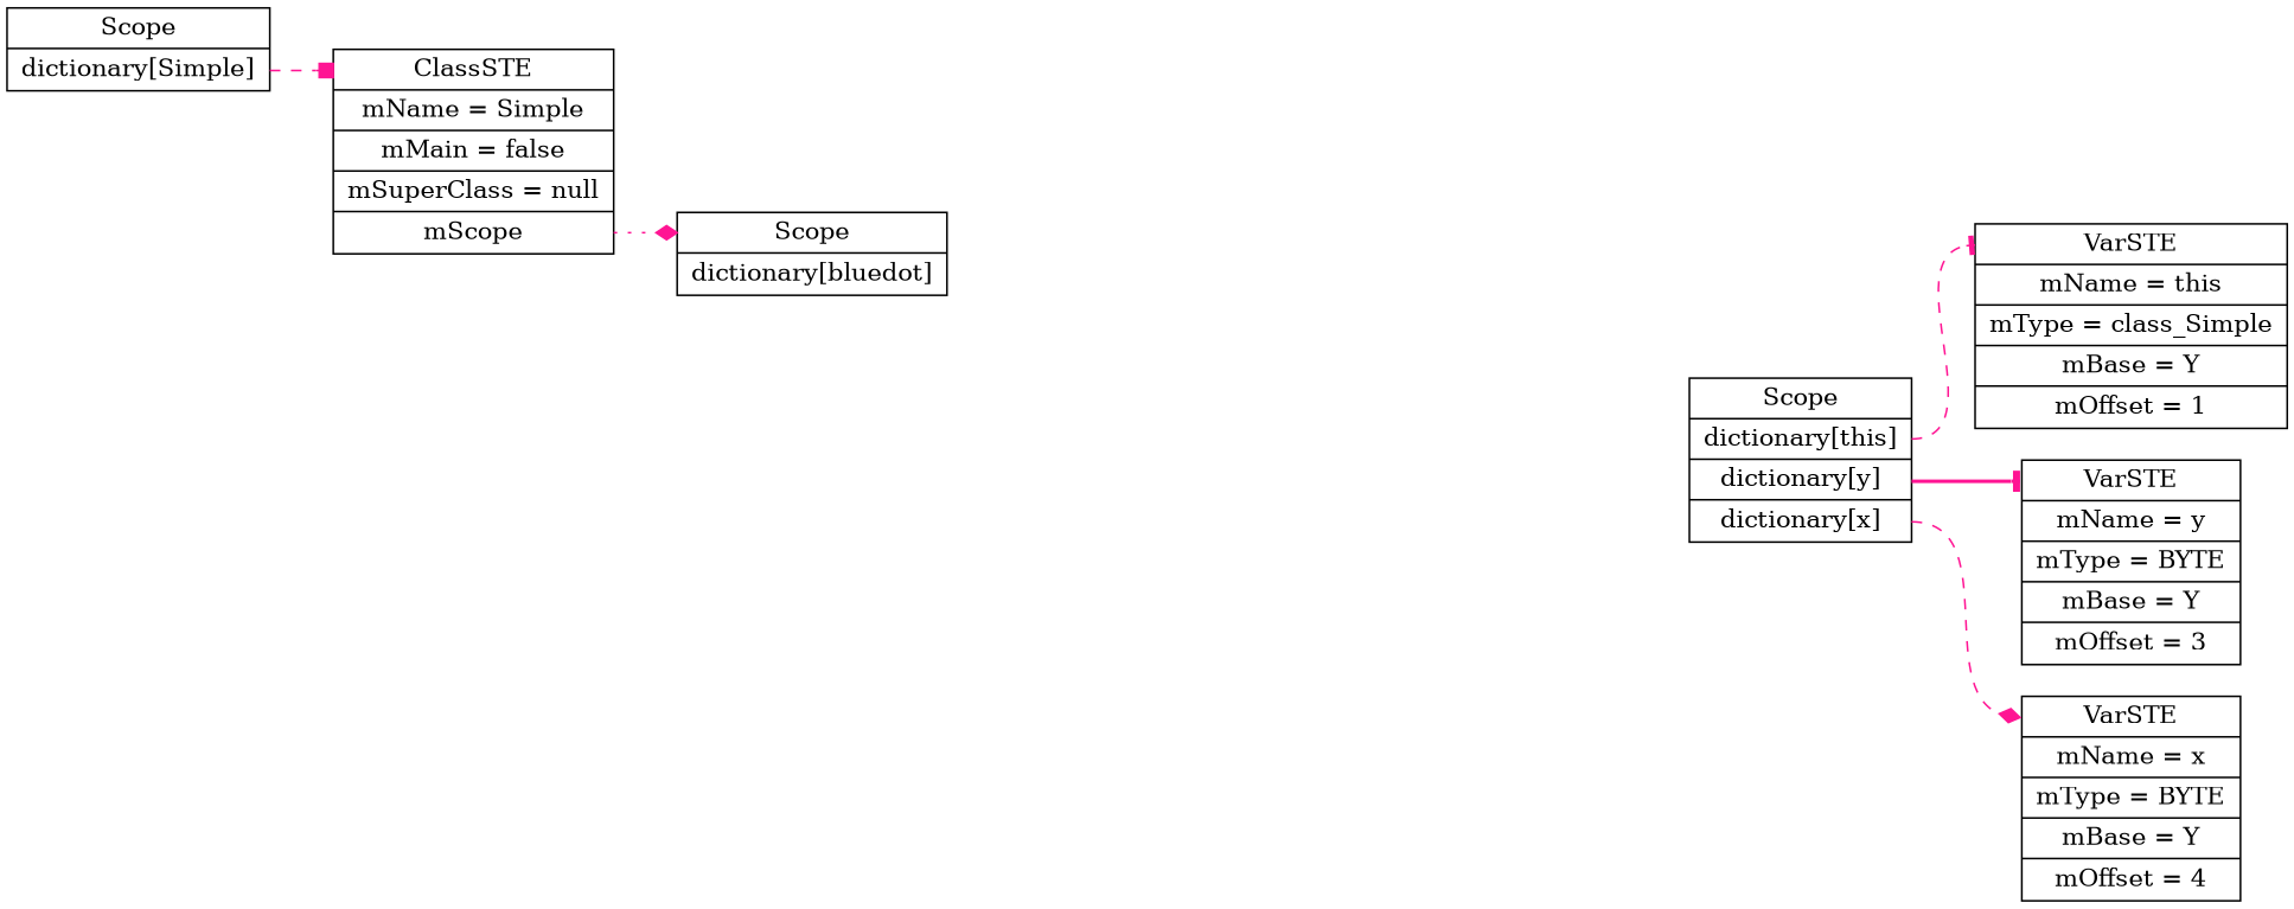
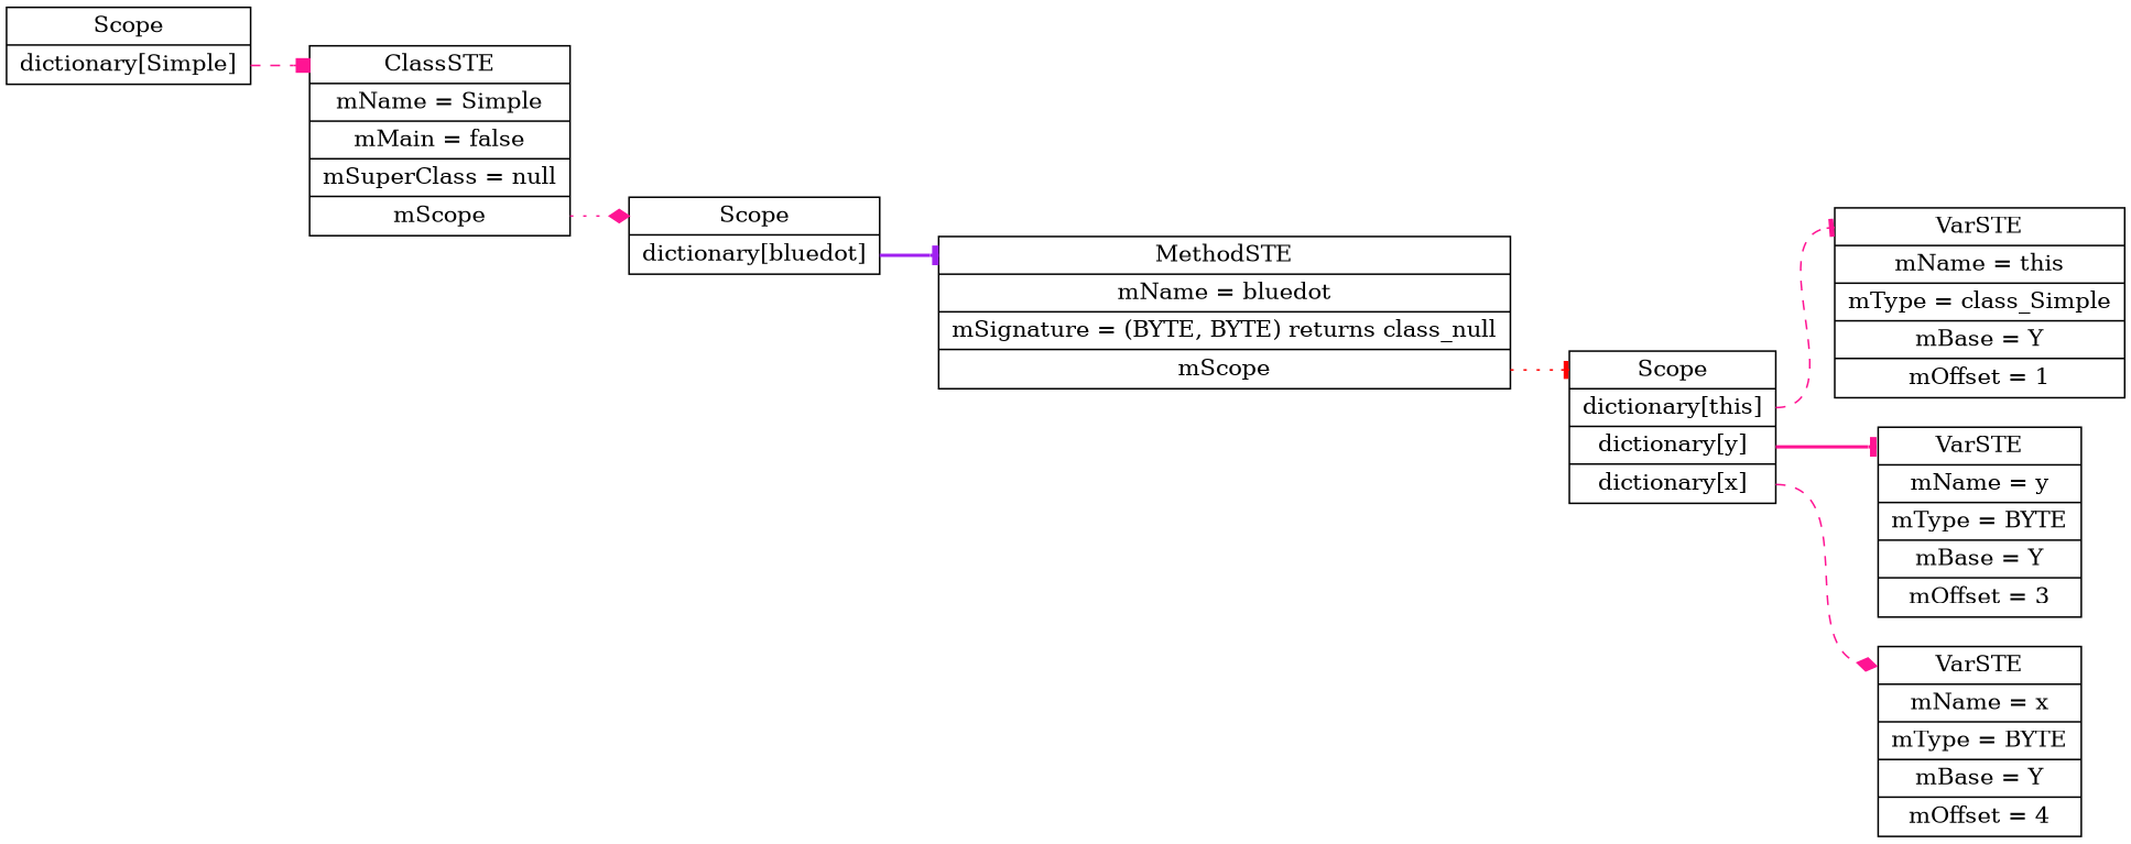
  digraph {
    rankdir=LR
    node [shape=record]
    edge [headport=f0 tailport=f1 color=deeppink style=dashed arrowhead=tee]
    n1 [label=" <f0> Scope | <f1> dictionary\[Simple\] "]
    n2 [label=" <f0> ClassSTE | <f1> mName = Simple| <f2> mMain = false| <f3> mSuperClass = null| <f4> mScope "]
    n3 [label=" <f0> Scope | <f1> dictionary\[bluedot\] "]
+   n4 [label=" <f0> MethodSTE | <f1> mName = bluedot| <f2> mSignature = (BYTE, BYTE) returns class_null| <f3> mScope "]
    n5 [label=" <f0> Scope | <f1> dictionary\[this\] | <f2> dictionary\[y\] | <f3> dictionary\[x\] "]
    n6 [label=" <f0> VarSTE | <f1> mName = this| <f2> mType = class_Simple| <f3> mBase = Y| <f4> mOffset = 1"]
    n7 [label=" <f0> VarSTE | <f1> mName = y| <f2> mType = BYTE| <f3> mBase = Y| <f4> mOffset = 3"]
    n8 [label=" <f0> VarSTE | <f1> mName = x| <f2> mType = BYTE| <f3> mBase = Y| <f4> mOffset = 4"]
    n1 -> n2 [arrowhead=box]
    n2 -> n3 [tailport=f4 style=dotted arrowhead=diamond]
+   n3 -> n4 [color=purple style=bold]
+   n4 -> n5 [tailport=f3 color=red style=dotted]
    n5 -> n6
    n5 -> n7 [tailport=f2 style=bold]
    n5 -> n8 [tailport=f3 arrowhead=diamond]
  }
